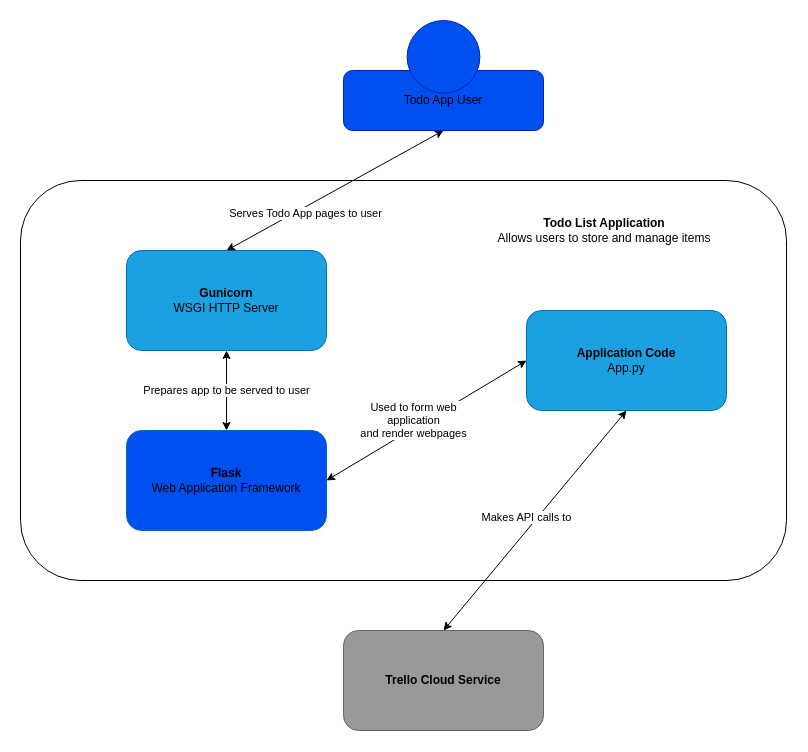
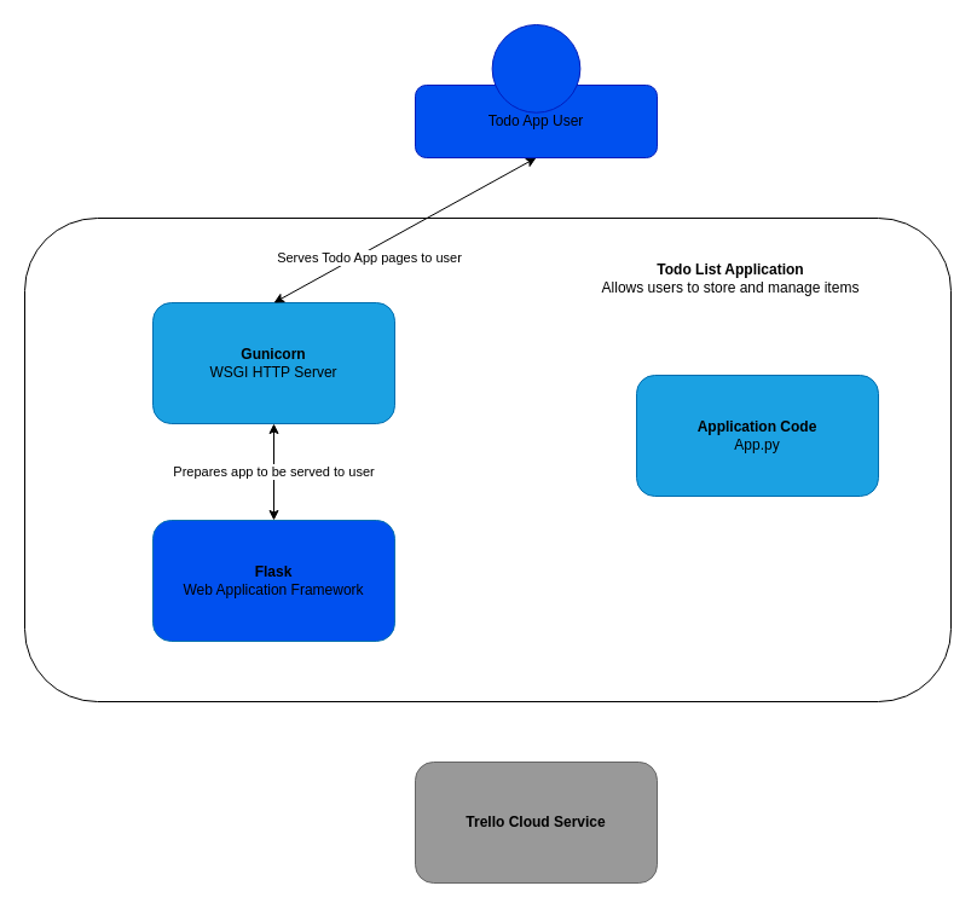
  <mxCell id="0" />
  <mxCell id="1" parent="0" />
  <mxCell id="2" value="&lt;b&gt;Trello Cloud Service&lt;/b&gt;" style="rounded=1;whiteSpace=wrap;html=1;strokeColor=#666666;gradientColor=#999999;fillColor=#999999;" parent="1" vertex="1"><mxGeometry x="343" y="630" width="200" height="100" as="geometry" /></mxCell>
  <mxCell id="3" value="" style="rounded=1;whiteSpace=wrap;html=1;" parent="1" vertex="1"><mxGeometry x="20" y="180" width="766" height="400" as="geometry" /></mxCell>
  <mxCell id="4" value="&lt;font color=&quot;#000000&quot;&gt;&lt;b&gt;Flask&lt;br&gt;&lt;/b&gt;Web Application Framework&lt;/font&gt;" style="rounded=1;whiteSpace=wrap;html=1;fillColor=#0050ef;strokeColor=#006EAF;fontColor=#ffffff;" parent="1" vertex="1"><mxGeometry x="126" y="430" width="200" height="100" as="geometry" /></mxCell>
  <mxCell id="5" value="&lt;font color=&quot;#000000&quot;&gt;&lt;b&gt;Application Code&lt;/b&gt;&lt;br&gt;App.py&lt;/font&gt;" style="rounded=1;whiteSpace=wrap;html=1;fillColor=#1ba1e2;strokeColor=#006EAF;fontColor=#ffffff;" parent="1" vertex="1"><mxGeometry x="526" y="310" width="200" height="100" as="geometry" /></mxCell>
  <mxCell id="6" value="&lt;font color=&quot;#000000&quot;&gt;&lt;b&gt;Gunicorn&lt;/b&gt;&lt;br&gt;WSGI HTTP Server&lt;/font&gt;" style="rounded=1;whiteSpace=wrap;html=1;fillColor=#1ba1e2;strokeColor=#006EAF;fontColor=#ffffff;" parent="1" vertex="1"><mxGeometry x="126" y="250" width="200" height="100" as="geometry" /></mxCell>
  <mxCell id="7" value="&lt;b&gt;Todo List Application&lt;/b&gt;&lt;br&gt;Allows users to store and manage items" style="text;html=1;strokeColor=none;fillColor=none;align=center;verticalAlign=middle;whiteSpace=wrap;rounded=0;" parent="1" vertex="1"><mxGeometry x="479.36" y="210" width="250" height="40" as="geometry" /></mxCell>
- <mxCell id="8" value="" style="endArrow=classic;startArrow=classic;html=1;exitX=0.5;exitY=0;exitDx=0;exitDy=0;entryX=0.5;entryY=1;entryDx=0;entryDy=0;" parent="1" source="2" target="5" edge="1"><mxGeometry width="50" height="50" relative="1" as="geometry"><mxPoint x="576" y="400" as="sourcePoint" /><mxPoint x="626" y="380" as="targetPoint" /></mxGeometry></mxCell>
- <mxCell id="9" value="Makes API calls to" style="edgeLabel;html=1;align=center;verticalAlign=middle;resizable=0;points=[];" parent="8" vertex="1" connectable="0"><mxGeometry x="-0.249" y="-1" relative="1" as="geometry"><mxPoint x="13.04" y="-32.03" as="offset" /></mxGeometry></mxCell>
- <mxCell id="10" value="" style="endArrow=classic;startArrow=classic;html=1;exitX=0;exitY=0.5;exitDx=0;exitDy=0;entryX=1;entryY=0.5;entryDx=0;entryDy=0;" parent="1" source="5" target="4" edge="1"><mxGeometry width="50" height="50" relative="1" as="geometry"><mxPoint x="376" y="470" as="sourcePoint" /><mxPoint x="426" y="420" as="targetPoint" /></mxGeometry></mxCell>
- <mxCell id="11" value="Used to form web&lt;br&gt;application &lt;br&gt;and render webpages" style="edgeLabel;html=1;align=center;verticalAlign=middle;resizable=0;points=[];" parent="10" vertex="1" connectable="0"><mxGeometry x="0.372" y="-2" relative="1" as="geometry"><mxPoint x="24.32" y="-20.9" as="offset" /></mxGeometry></mxCell>
  <mxCell id="12" value="" style="endArrow=classic;startArrow=classic;html=1;exitX=0.5;exitY=0;exitDx=0;exitDy=0;entryX=0.5;entryY=1;entryDx=0;entryDy=0;" parent="1" source="6" edge="1"><mxGeometry width="50" height="50" relative="1" as="geometry"><mxPoint x="293" y="160" as="sourcePoint" /><mxPoint x="443" y="130" as="targetPoint" /></mxGeometry></mxCell>
  <mxCell id="13" value="Serves Todo App pages to user" style="edgeLabel;html=1;align=center;verticalAlign=middle;resizable=0;points=[];" parent="12" vertex="1" connectable="0"><mxGeometry x="-0.297" y="-5" relative="1" as="geometry"><mxPoint as="offset" /></mxGeometry></mxCell>
  <mxCell id="14" value="Prepares app to be served to user" style="endArrow=classic;startArrow=classic;html=1;exitX=0.5;exitY=0;exitDx=0;exitDy=0;entryX=0.5;entryY=1;entryDx=0;entryDy=0;" parent="1" source="4" target="6" edge="1"><mxGeometry width="50" height="50" relative="1" as="geometry"><mxPoint x="376" y="350" as="sourcePoint" /><mxPoint x="426" y="300" as="targetPoint" /></mxGeometry></mxCell>
  <mxCell id="15" value="&lt;span&gt;&lt;font color=&quot;#000000&quot;&gt;Todo App User&lt;/font&gt;&lt;/span&gt;" style="rounded=1;whiteSpace=wrap;html=1;fillColor=#0050ef;strokeColor=#001DBC;fontColor=#ffffff;" vertex="1" parent="1"><mxGeometry x="343" y="70" width="200" height="60" as="geometry" /></mxCell>
  <mxCell id="16" value="" style="ellipse;whiteSpace=wrap;html=1;aspect=fixed;fillColor=#0050ef;strokeColor=#001DBC;fontColor=#ffffff;" parent="1" vertex="1"><mxGeometry x="406.633" width="72.727" height="72.727" as="geometry" y="20" /></mxCell>
